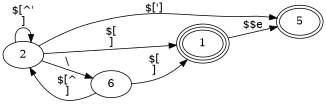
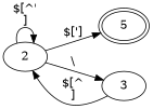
  digraph {
    rankdir=LR
    n1 [label=5 peripheries=2]
-   1 [peripheries=3]
    n3 [label=2]
-   6
-   1 -> n1 [label="$$e"]
+   6 [label=3]
    n3 -> n1 [label="$[\']"]
-   n3 -> 1 [label="$[\n]"]
    n3 -> n3 [label="$[^\'\n]"]
    n3 -> 6 [label="\\"]
-   6 -> 1 [label="$[\n]"]
    6 -> n3 [label="$[^\n]"]
  }
